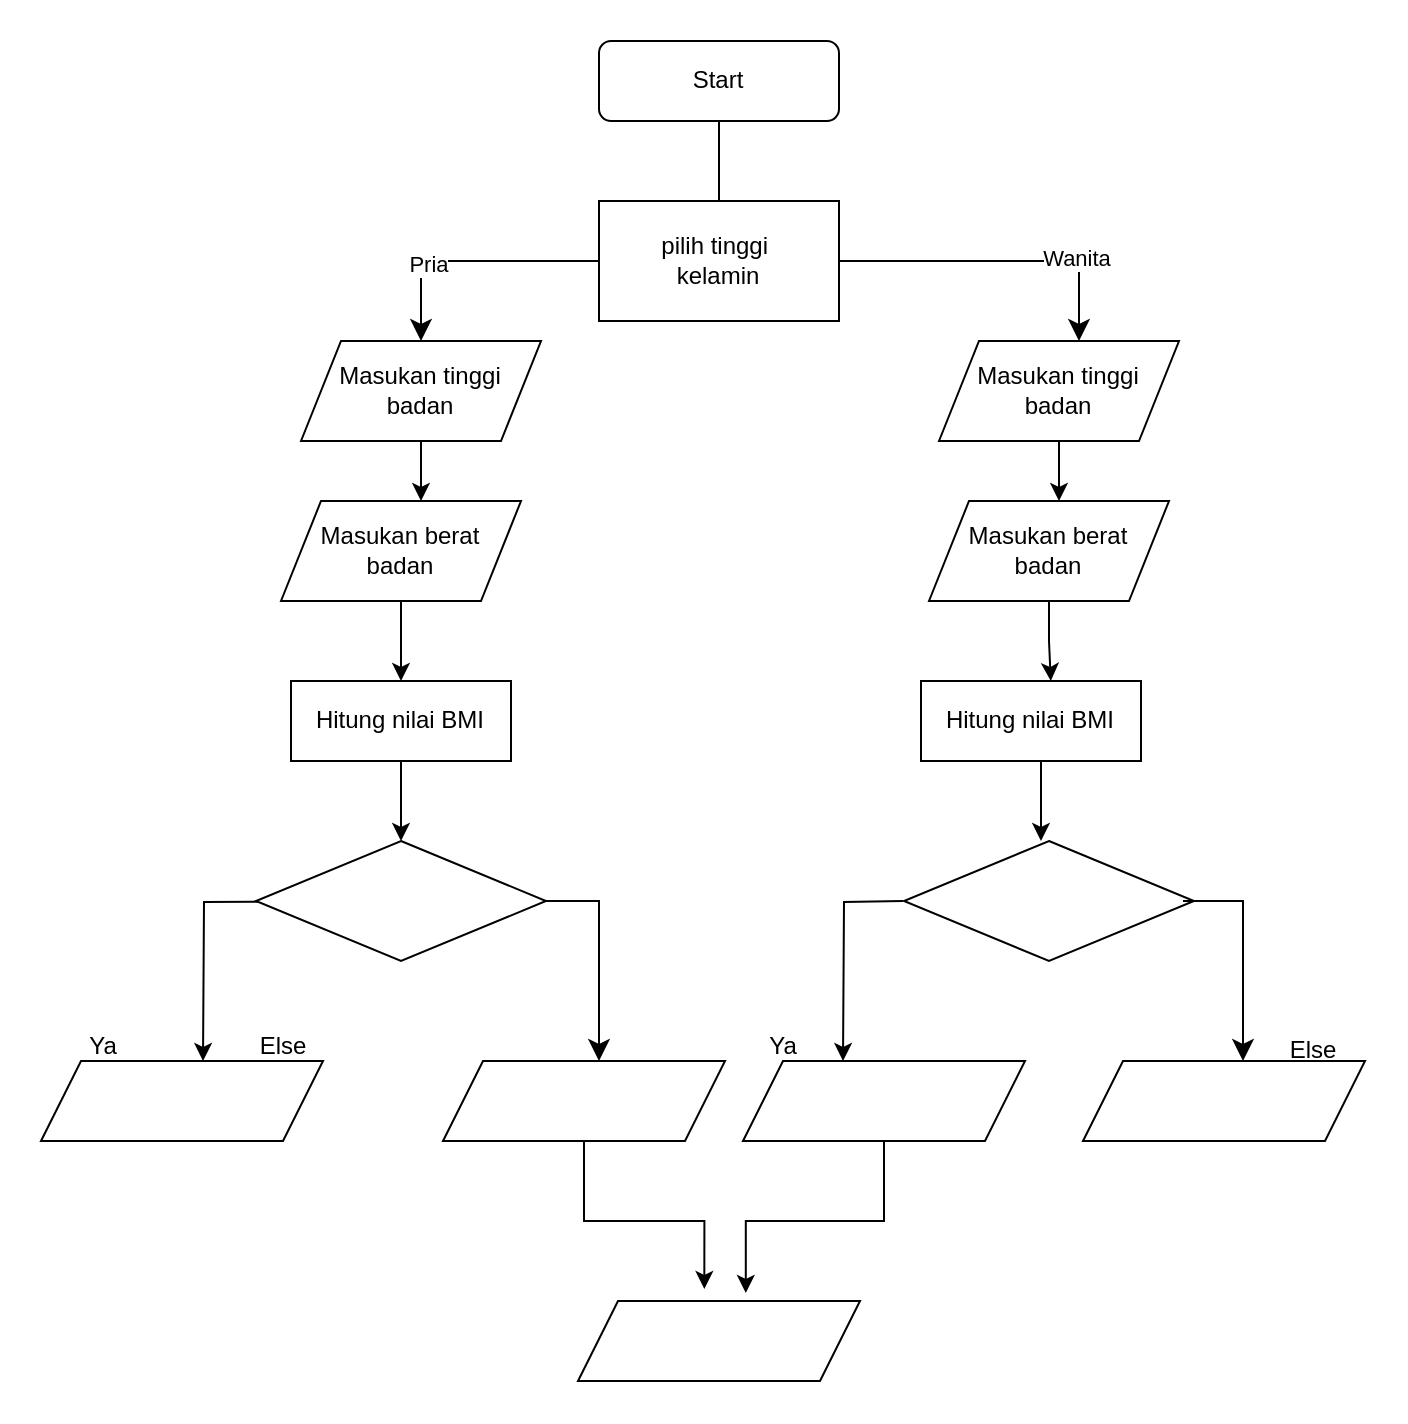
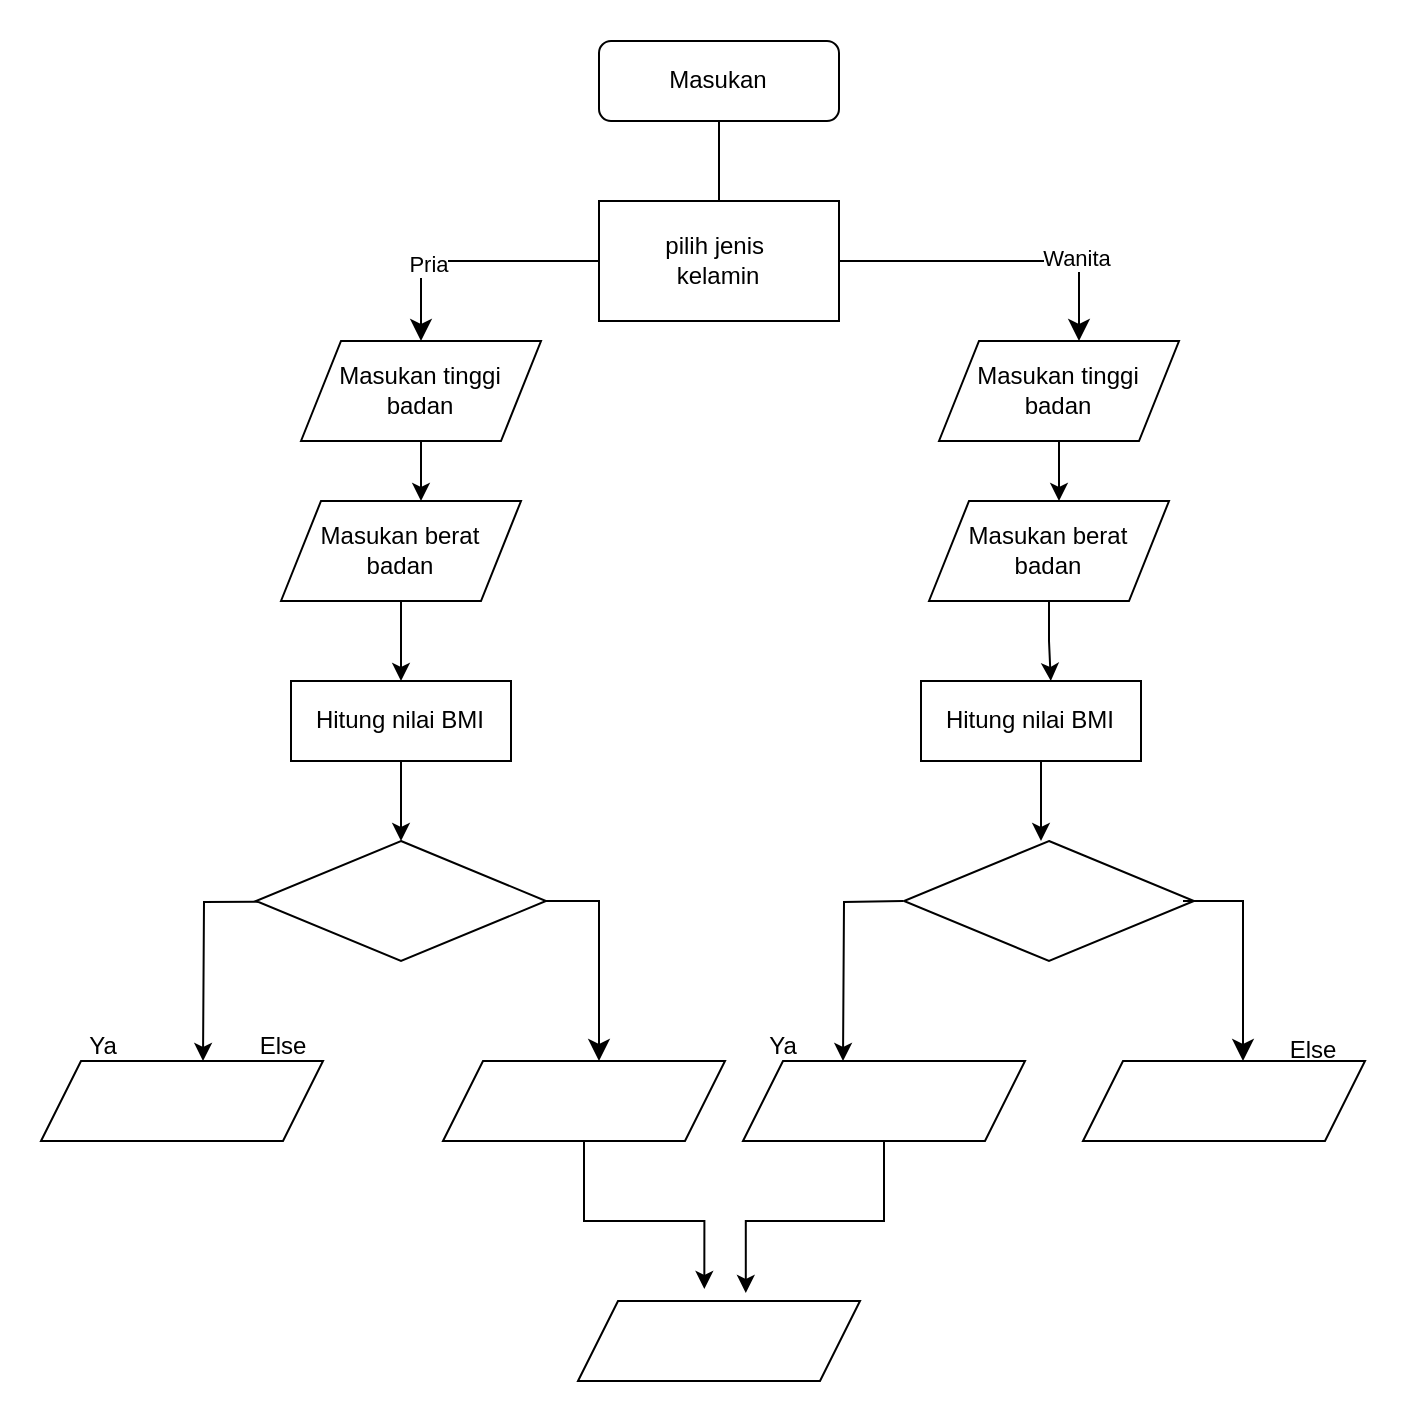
  <mxCell id="0" />
  <mxCell id="1" parent="0" />
- <mxCell id="2" value="Start" style="rounded=1;whiteSpace=wrap;html=1;fontSize=12;glass=0;strokeWidth=1;shadow=0;" parent="1" vertex="1"><mxGeometry x="299" y="20" width="120" height="40" as="geometry" /></mxCell>
+ <mxCell id="2" value="Masukan" style="rounded=1;whiteSpace=wrap;html=1;fontSize=12;glass=0;strokeWidth=1;shadow=0;" parent="1" vertex="1"><mxGeometry x="299" y="20" width="120" height="40" as="geometry" /></mxCell>
  <mxCell id="3" value="" style="endArrow=classic;html=1;rounded=0;exitX=0.5;exitY=1;exitDx=0;exitDy=0;entryX=0.5;entryY=0;entryDx=0;entryDy=0;" edge="1" parent="1"><mxGeometry width="50" height="50" relative="1" as="geometry"><mxPoint x="359" y="60" as="sourcePoint" /><mxPoint x="359" y="120" as="targetPoint" /></mxGeometry></mxCell>
- <mxCell id="4" value="pilih tinggi&amp;nbsp;&lt;br&gt;kelamin" style="rounded=0;whiteSpace=wrap;html=1;" vertex="1" parent="1"><mxGeometry x="299" y="100" width="120" height="60" as="geometry" /></mxCell>
+ <mxCell id="4" value="pilih jenis&amp;nbsp;&lt;br&gt;kelamin" style="rounded=0;whiteSpace=wrap;html=1;" vertex="1" parent="1"><mxGeometry x="299" y="100" width="120" height="60" as="geometry" /></mxCell>
  <mxCell id="5" value="" style="edgeStyle=segmentEdgeStyle;endArrow=classic;html=1;curved=0;rounded=0;endSize=8;startSize=8;" edge="1" parent="1"><mxGeometry width="50" height="50" relative="1" as="geometry"><mxPoint x="419" y="130" as="sourcePoint" /><mxPoint x="539" y="170" as="targetPoint" /><Array as="points"><mxPoint x="539" y="130" /></Array></mxGeometry></mxCell>
  <mxCell id="6" value="Wanita" style="edgeLabel;html=1;align=center;verticalAlign=middle;resizable=0;points=[];" vertex="1" connectable="0" parent="5"><mxGeometry x="0.477" y="2" relative="1" as="geometry"><mxPoint as="offset" /></mxGeometry></mxCell>
  <mxCell id="7" style="edgeStyle=orthogonalEdgeStyle;rounded=0;orthogonalLoop=1;jettySize=auto;html=1;" edge="1" parent="1" source="8"><mxGeometry relative="1" as="geometry"><mxPoint x="529" y="250" as="targetPoint" /></mxGeometry></mxCell>
  <mxCell id="8" value="Masukan tinggi &lt;br&gt;badan" style="shape=parallelogram;perimeter=parallelogramPerimeter;whiteSpace=wrap;html=1;fixedSize=1;" vertex="1" parent="1"><mxGeometry x="469" y="170" width="120" height="50" as="geometry" /></mxCell>
  <mxCell id="9" style="edgeStyle=orthogonalEdgeStyle;rounded=0;orthogonalLoop=1;jettySize=auto;html=1;" edge="1" parent="1"><mxGeometry relative="1" as="geometry"><mxPoint x="204" y="180" as="targetPoint" /><mxPoint x="204" y="180" as="sourcePoint" /></mxGeometry></mxCell>
  <mxCell id="10" style="edgeStyle=orthogonalEdgeStyle;rounded=0;orthogonalLoop=1;jettySize=auto;html=1;" edge="1" parent="1" source="11"><mxGeometry relative="1" as="geometry"><mxPoint x="210" y="250" as="targetPoint" /></mxGeometry></mxCell>
  <mxCell id="11" value="Masukan tinggi &lt;br&gt;badan" style="shape=parallelogram;perimeter=parallelogramPerimeter;whiteSpace=wrap;html=1;fixedSize=1;" vertex="1" parent="1"><mxGeometry x="150" y="170" width="120" height="50" as="geometry" /></mxCell>
  <mxCell id="12" value="" style="edgeStyle=segmentEdgeStyle;endArrow=classic;html=1;curved=0;rounded=0;endSize=8;startSize=8;entryX=0.5;entryY=0;entryDx=0;entryDy=0;exitX=0;exitY=0.5;exitDx=0;exitDy=0;" edge="1" parent="1" source="4" target="11"><mxGeometry width="50" height="50" relative="1" as="geometry"><mxPoint x="249" y="130" as="sourcePoint" /><mxPoint x="299" y="80" as="targetPoint" /></mxGeometry></mxCell>
  <mxCell id="13" value="Pria" style="edgeLabel;html=1;align=center;verticalAlign=middle;resizable=0;points=[];" vertex="1" connectable="0" parent="12"><mxGeometry x="0.333" y="1" relative="1" as="geometry"><mxPoint as="offset" /></mxGeometry></mxCell>
  <mxCell id="14" style="edgeStyle=orthogonalEdgeStyle;rounded=0;orthogonalLoop=1;jettySize=auto;html=1;entryX=0.5;entryY=0;entryDx=0;entryDy=0;" edge="1" parent="1" source="15" target="18"><mxGeometry relative="1" as="geometry" /></mxCell>
  <mxCell id="15" value="Masukan berat&lt;br&gt;badan" style="shape=parallelogram;perimeter=parallelogramPerimeter;whiteSpace=wrap;html=1;fixedSize=1;" vertex="1" parent="1"><mxGeometry x="140" y="250" width="120" height="50" as="geometry" /></mxCell>
  <mxCell id="16" value="Masukan berat&lt;br&gt;badan" style="shape=parallelogram;perimeter=parallelogramPerimeter;whiteSpace=wrap;html=1;fixedSize=1;" vertex="1" parent="1"><mxGeometry x="464" y="250" width="120" height="50" as="geometry" /></mxCell>
  <mxCell id="17" style="edgeStyle=orthogonalEdgeStyle;rounded=0;orthogonalLoop=1;jettySize=auto;html=1;" edge="1" parent="1" source="18"><mxGeometry relative="1" as="geometry"><mxPoint x="200" y="420" as="targetPoint" /></mxGeometry></mxCell>
  <mxCell id="18" value="Hitung nilai BMI" style="rounded=0;whiteSpace=wrap;html=1;" vertex="1" parent="1"><mxGeometry x="145" y="340" width="110" height="40" as="geometry" /></mxCell>
  <mxCell id="19" value="Hitung nilai BMI" style="rounded=0;whiteSpace=wrap;html=1;" vertex="1" parent="1"><mxGeometry x="460" y="340" width="110" height="40" as="geometry" /></mxCell>
  <mxCell id="20" style="edgeStyle=orthogonalEdgeStyle;rounded=0;orthogonalLoop=1;jettySize=auto;html=1;entryX=0.59;entryY=0;entryDx=0;entryDy=0;entryPerimeter=0;" edge="1" parent="1" source="16" target="19"><mxGeometry relative="1" as="geometry" /></mxCell>
  <mxCell id="21" style="edgeStyle=orthogonalEdgeStyle;rounded=0;orthogonalLoop=1;jettySize=auto;html=1;exitX=0;exitY=0;exitDx=0;exitDy=0;" edge="1" parent="1"><mxGeometry relative="1" as="geometry"><mxPoint x="101" y="530" as="targetPoint" /><mxPoint x="183.75" y="450" as="sourcePoint" /></mxGeometry></mxCell>
  <mxCell id="22" value="" style="rhombus;whiteSpace=wrap;html=1;" vertex="1" parent="1"><mxGeometry x="127.5" y="420" width="145" height="60" as="geometry" /></mxCell>
  <mxCell id="23" style="edgeStyle=orthogonalEdgeStyle;rounded=0;orthogonalLoop=1;jettySize=auto;html=1;" edge="1" parent="1"><mxGeometry relative="1" as="geometry"><mxPoint x="520" y="420" as="targetPoint" /><mxPoint x="520" y="380" as="sourcePoint" /><Array as="points"><mxPoint x="520" y="390" /><mxPoint x="520" y="390" /></Array></mxGeometry></mxCell>
  <mxCell id="24" value="" style="rhombus;whiteSpace=wrap;html=1;" vertex="1" parent="1"><mxGeometry x="451.5" y="420" width="145" height="60" as="geometry" /></mxCell>
  <mxCell id="25" value="" style="edgeStyle=segmentEdgeStyle;endArrow=classic;html=1;curved=0;rounded=0;endSize=8;startSize=8;" edge="1" parent="1"><mxGeometry width="50" height="50" relative="1" as="geometry"><mxPoint x="271" y="450" as="sourcePoint" /><mxPoint x="299" y="530" as="targetPoint" /></mxGeometry></mxCell>
  <mxCell id="26" style="edgeStyle=orthogonalEdgeStyle;rounded=0;orthogonalLoop=1;jettySize=auto;html=1;" edge="1" parent="1"><mxGeometry relative="1" as="geometry"><mxPoint x="421" y="530" as="targetPoint" /><mxPoint x="451" y="450" as="sourcePoint" /></mxGeometry></mxCell>
  <mxCell id="27" value="" style="edgeStyle=segmentEdgeStyle;endArrow=classic;html=1;curved=0;rounded=0;endSize=8;startSize=8;" edge="1" parent="1"><mxGeometry width="50" height="50" relative="1" as="geometry"><mxPoint x="591" y="450" as="sourcePoint" /><mxPoint x="621" y="530" as="targetPoint" /></mxGeometry></mxCell>
  <mxCell id="28" value="" style="shape=parallelogram;perimeter=parallelogramPerimeter;whiteSpace=wrap;html=1;fixedSize=1;" vertex="1" parent="1"><mxGeometry x="20" y="530" width="141" height="40" as="geometry" /></mxCell>
  <mxCell id="29" value="" style="shape=parallelogram;perimeter=parallelogramPerimeter;whiteSpace=wrap;html=1;fixedSize=1;" vertex="1" parent="1"><mxGeometry x="221" y="530" width="141" height="40" as="geometry" /></mxCell>
  <mxCell id="30" value="" style="shape=parallelogram;perimeter=parallelogramPerimeter;whiteSpace=wrap;html=1;fixedSize=1;" vertex="1" parent="1"><mxGeometry x="371" y="530" width="141" height="40" as="geometry" /></mxCell>
  <mxCell id="31" value="" style="shape=parallelogram;perimeter=parallelogramPerimeter;whiteSpace=wrap;html=1;fixedSize=1;" vertex="1" parent="1"><mxGeometry x="541" y="530" width="141" height="40" as="geometry" /></mxCell>
  <mxCell id="32" value="Else" style="text;html=1;align=center;verticalAlign=middle;resizable=0;points=[];autosize=1;strokeColor=none;fillColor=none;" vertex="1" parent="1"><mxGeometry x="116" y="508" width="50" height="30" as="geometry" /></mxCell>
  <mxCell id="33" value="Ya" style="text;html=1;align=center;verticalAlign=middle;resizable=0;points=[];autosize=1;strokeColor=none;fillColor=none;" vertex="1" parent="1"><mxGeometry x="31" y="508" width="40" height="30" as="geometry" /></mxCell>
  <mxCell id="34" value="Ya" style="text;html=1;align=center;verticalAlign=middle;resizable=0;points=[];autosize=1;strokeColor=none;fillColor=none;" vertex="1" parent="1"><mxGeometry x="371" y="508" width="40" height="30" as="geometry" /></mxCell>
  <mxCell id="35" value="Else" style="text;html=1;align=center;verticalAlign=middle;resizable=0;points=[];autosize=1;strokeColor=none;fillColor=none;" vertex="1" parent="1"><mxGeometry x="631" y="510" width="50" height="30" as="geometry" /></mxCell>
  <mxCell id="36" value="" style="shape=parallelogram;perimeter=parallelogramPerimeter;whiteSpace=wrap;html=1;fixedSize=1;" vertex="1" parent="1"><mxGeometry x="288.5" y="650" width="141" height="40" as="geometry" /></mxCell>
  <mxCell id="37" style="edgeStyle=orthogonalEdgeStyle;rounded=0;orthogonalLoop=1;jettySize=auto;html=1;entryX=0.448;entryY=-0.15;entryDx=0;entryDy=0;entryPerimeter=0;" edge="1" parent="1" source="29" target="36"><mxGeometry relative="1" as="geometry" /></mxCell>
  <mxCell id="38" style="edgeStyle=orthogonalEdgeStyle;rounded=0;orthogonalLoop=1;jettySize=auto;html=1;entryX=0.595;entryY=-0.1;entryDx=0;entryDy=0;entryPerimeter=0;" edge="1" parent="1" source="30" target="36"><mxGeometry relative="1" as="geometry" /></mxCell>
